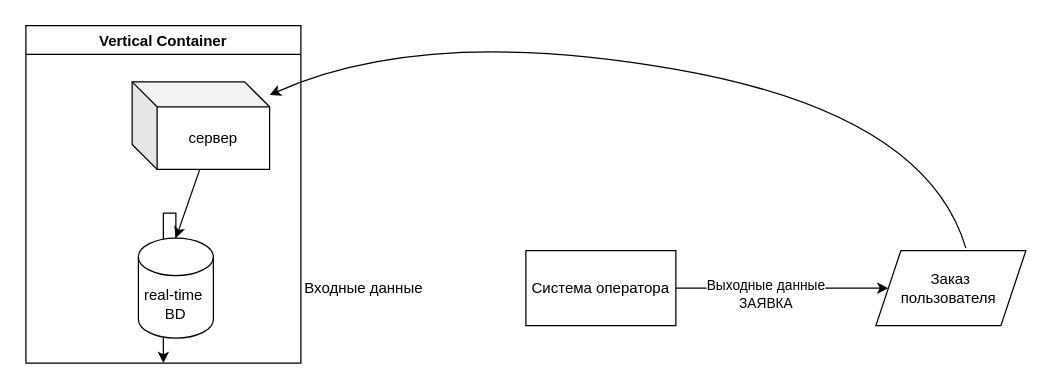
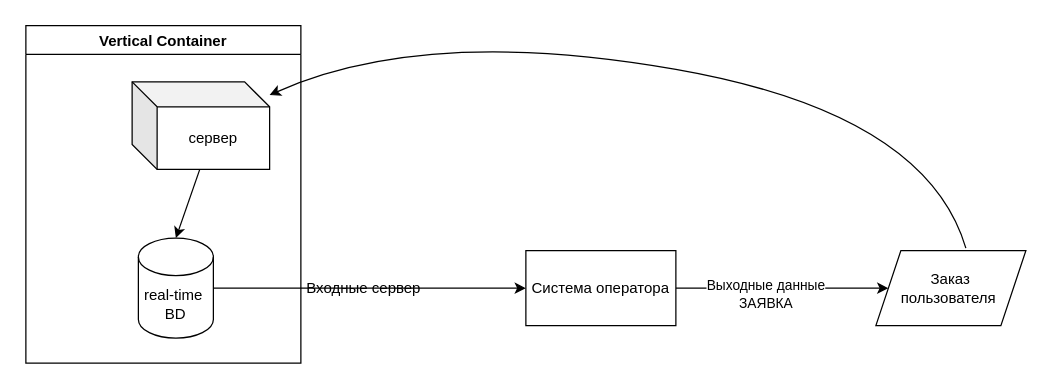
  <mxCell id="0" />
  <mxCell id="1" parent="0" />
- <mxCell id="2" value="" style="edgeStyle=orthogonalEdgeStyle;rounded=0;orthogonalLoop=1;jettySize=auto;html=1;" edge="1" parent="1" source="3" target="9"><mxGeometry relative="1" as="geometry" /></mxCell>
+ <mxCell id="2" value="" style="edgeStyle=orthogonalEdgeStyle;rounded=0;orthogonalLoop=1;jettySize=auto;html=1;" edge="1" parent="1" source="3" target="6"><mxGeometry relative="1" as="geometry" /></mxCell>
  <mxCell id="3" value="real-time&amp;nbsp;&lt;br&gt;BD" style="shape=cylinder3;whiteSpace=wrap;html=1;boundedLbl=1;backgroundOutline=1;size=15;" vertex="1" parent="1"><mxGeometry x="110" y="190" width="60" height="80" as="geometry" /></mxCell>
  <mxCell id="4" value="" style="edgeStyle=orthogonalEdgeStyle;rounded=0;orthogonalLoop=1;jettySize=auto;html=1;" edge="1" parent="1" source="6" target="11"><mxGeometry relative="1" as="geometry" /></mxCell>
  <mxCell id="5" value="Выходные данные&lt;br&gt;ЗАЯВКА" style="edgeLabel;html=1;align=center;verticalAlign=middle;resizable=0;points=[];" vertex="1" connectable="0" parent="4"><mxGeometry x="-0.169" y="-4" relative="1" as="geometry"><mxPoint as="offset" /></mxGeometry></mxCell>
  <mxCell id="6" value="Система оператора" style="whiteSpace=wrap;html=1;" vertex="1" parent="1"><mxGeometry x="420" y="200" width="120" height="60" as="geometry" /></mxCell>
  <mxCell id="7" value="сервер" style="shape=cube;whiteSpace=wrap;html=1;boundedLbl=1;backgroundOutline=1;darkOpacity=0.05;darkOpacity2=0.1;" vertex="1" parent="1"><mxGeometry x="105" y="65" width="110" height="70" as="geometry" /></mxCell>
  <mxCell id="8" value="" style="endArrow=classic;html=1;rounded=0;exitX=0.492;exitY=1;exitDx=0;exitDy=0;exitPerimeter=0;entryX=0.5;entryY=0;entryDx=0;entryDy=0;entryPerimeter=0;" edge="1" parent="1" source="7" target="3"><mxGeometry width="50" height="50" relative="1" as="geometry"><mxPoint x="120" y="160" as="sourcePoint" /><mxPoint x="170" y="110" as="targetPoint" /></mxGeometry></mxCell>
  <mxCell id="9" value="Vertical Container" style="swimlane;" vertex="1" parent="1"><mxGeometry x="20" y="20" width="220" height="270" as="geometry" /></mxCell>
- <mxCell id="10" value="Входные данные" style="text;html=1;align=center;verticalAlign=middle;resizable=0;points=[];autosize=1;strokeColor=none;fillColor=none;" vertex="1" parent="1"><mxGeometry x="235" y="220" width="110" height="20" as="geometry" /></mxCell>
+ <mxCell id="10" value="Входные сервер" style="text;html=1;align=center;verticalAlign=middle;resizable=0;points=[];autosize=1;strokeColor=none;fillColor=none;" vertex="1" parent="1"><mxGeometry x="235" y="220" width="110" height="20" as="geometry" /></mxCell>
  <mxCell id="11" value="Заказ &lt;br&gt;пользователя&amp;nbsp;" style="shape=parallelogram;perimeter=parallelogramPerimeter;whiteSpace=wrap;html=1;fixedSize=1;" vertex="1" parent="1"><mxGeometry x="700" y="200" width="120" height="60" as="geometry" /></mxCell>
  <mxCell id="12" value="" style="curved=1;endArrow=classic;html=1;rounded=0;exitX=0.6;exitY=-0.033;exitDx=0;exitDy=0;exitPerimeter=0;" edge="1" parent="1" source="11" target="7"><mxGeometry width="50" height="50" relative="1" as="geometry"><mxPoint x="690" y="90" as="sourcePoint" /><mxPoint x="740" y="40" as="targetPoint" /><Array as="points"><mxPoint x="740" y="90" /><mxPoint x="340" y="20" /></Array></mxGeometry></mxCell>
